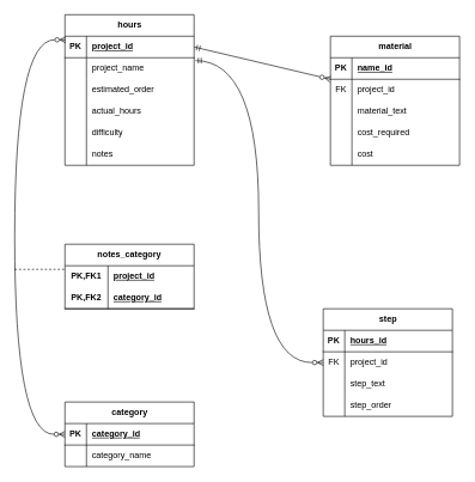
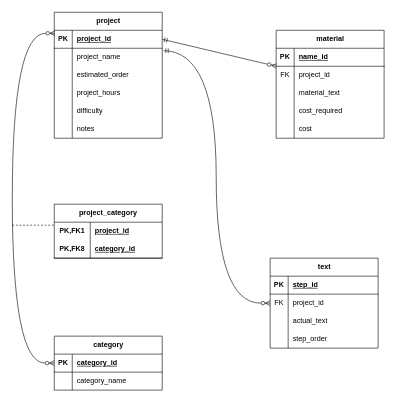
  <mxCell id="0" />
  <mxCell id="1" parent="0" />
- <mxCell id="2" value="hours" style="shape=table;startSize=30;container=1;collapsible=1;childLayout=tableLayout;fixedRows=1;rowLines=0;fontStyle=1;align=center;resizeLast=1;html=1;" vertex="1" parent="1"><mxGeometry x="90" y="20" width="180" height="210" as="geometry" /></mxCell>
+ <mxCell id="2" value="project" style="shape=table;startSize=30;container=1;collapsible=1;childLayout=tableLayout;fixedRows=1;rowLines=0;fontStyle=1;align=center;resizeLast=1;html=1;" vertex="1" parent="1"><mxGeometry x="90" y="20" width="180" height="210" as="geometry" /></mxCell>
  <mxCell id="3" value="" style="shape=tableRow;horizontal=0;startSize=0;swimlaneHead=0;swimlaneBody=0;fillColor=none;collapsible=0;dropTarget=0;points=[[0,0.5],[1,0.5]];portConstraint=eastwest;top=0;left=0;right=0;bottom=1;" vertex="1" parent="2"><mxGeometry y="30" width="180" height="30" as="geometry" /></mxCell>
  <mxCell id="4" value="PK" style="shape=partialRectangle;connectable=0;fillColor=none;top=0;left=0;bottom=0;right=0;fontStyle=1;overflow=hidden;whiteSpace=wrap;html=1;" vertex="1" parent="3"><mxGeometry width="30" height="30" as="geometry"><mxRectangle width="30" height="30" as="alternateBounds" /></mxGeometry></mxCell>
  <mxCell id="5" value="project_id" style="shape=partialRectangle;connectable=0;fillColor=none;top=0;left=0;bottom=0;right=0;align=left;spacingLeft=6;fontStyle=5;overflow=hidden;whiteSpace=wrap;html=1;" vertex="1" parent="3"><mxGeometry x="30" width="150" height="30" as="geometry"><mxRectangle width="150" height="30" as="alternateBounds" /></mxGeometry></mxCell>
  <mxCell id="6" value="" style="shape=tableRow;horizontal=0;startSize=0;swimlaneHead=0;swimlaneBody=0;fillColor=none;collapsible=0;dropTarget=0;points=[[0,0.5],[1,0.5]];portConstraint=eastwest;top=0;left=0;right=0;bottom=0;" vertex="1" parent="2"><mxGeometry y="60" width="180" height="30" as="geometry" /></mxCell>
  <mxCell id="7" value="" style="shape=partialRectangle;connectable=0;fillColor=none;top=0;left=0;bottom=0;right=0;editable=1;overflow=hidden;whiteSpace=wrap;html=1;" vertex="1" parent="6"><mxGeometry width="30" height="30" as="geometry"><mxRectangle width="30" height="30" as="alternateBounds" /></mxGeometry></mxCell>
  <mxCell id="8" value="project_name" style="shape=partialRectangle;connectable=0;fillColor=none;top=0;left=0;bottom=0;right=0;align=left;spacingLeft=6;overflow=hidden;whiteSpace=wrap;html=1;" vertex="1" parent="6"><mxGeometry x="30" width="150" height="30" as="geometry"><mxRectangle width="150" height="30" as="alternateBounds" /></mxGeometry></mxCell>
  <mxCell id="9" value="" style="shape=tableRow;horizontal=0;startSize=0;swimlaneHead=0;swimlaneBody=0;fillColor=none;collapsible=0;dropTarget=0;points=[[0,0.5],[1,0.5]];portConstraint=eastwest;top=0;left=0;right=0;bottom=0;" vertex="1" parent="2"><mxGeometry y="90" width="180" height="30" as="geometry" /></mxCell>
  <mxCell id="10" value="" style="shape=partialRectangle;connectable=0;fillColor=none;top=0;left=0;bottom=0;right=0;editable=1;overflow=hidden;whiteSpace=wrap;html=1;" vertex="1" parent="9"><mxGeometry width="30" height="30" as="geometry"><mxRectangle width="30" height="30" as="alternateBounds" /></mxGeometry></mxCell>
  <mxCell id="11" value="estimated_order" style="shape=partialRectangle;connectable=0;fillColor=none;top=0;left=0;bottom=0;right=0;align=left;spacingLeft=6;overflow=hidden;whiteSpace=wrap;html=1;" vertex="1" parent="9"><mxGeometry x="30" width="150" height="30" as="geometry"><mxRectangle width="150" height="30" as="alternateBounds" /></mxGeometry></mxCell>
  <mxCell id="12" value="" style="shape=tableRow;horizontal=0;startSize=0;swimlaneHead=0;swimlaneBody=0;fillColor=none;collapsible=0;dropTarget=0;points=[[0,0.5],[1,0.5]];portConstraint=eastwest;top=0;left=0;right=0;bottom=0;" vertex="1" parent="2"><mxGeometry y="120" width="180" height="30" as="geometry" /></mxCell>
  <mxCell id="13" value="" style="shape=partialRectangle;connectable=0;fillColor=none;top=0;left=0;bottom=0;right=0;editable=1;overflow=hidden;whiteSpace=wrap;html=1;" vertex="1" parent="12"><mxGeometry width="30" height="30" as="geometry"><mxRectangle width="30" height="30" as="alternateBounds" /></mxGeometry></mxCell>
- <mxCell id="14" value="actual_hours" style="shape=partialRectangle;connectable=0;fillColor=none;top=0;left=0;bottom=0;right=0;align=left;spacingLeft=6;overflow=hidden;whiteSpace=wrap;html=1;" vertex="1" parent="12"><mxGeometry x="30" width="150" height="30" as="geometry"><mxRectangle width="150" height="30" as="alternateBounds" /></mxGeometry></mxCell>
+ <mxCell id="14" value="project_hours" style="shape=partialRectangle;connectable=0;fillColor=none;top=0;left=0;bottom=0;right=0;align=left;spacingLeft=6;overflow=hidden;whiteSpace=wrap;html=1;" vertex="1" parent="12"><mxGeometry x="30" width="150" height="30" as="geometry"><mxRectangle width="150" height="30" as="alternateBounds" /></mxGeometry></mxCell>
  <mxCell id="15" value="" style="shape=tableRow;horizontal=0;startSize=0;swimlaneHead=0;swimlaneBody=0;fillColor=none;collapsible=0;dropTarget=0;points=[[0,0.5],[1,0.5]];portConstraint=eastwest;top=0;left=0;right=0;bottom=0;" vertex="1" parent="2"><mxGeometry y="150" width="180" height="30" as="geometry" /></mxCell>
  <mxCell id="16" value="" style="shape=partialRectangle;connectable=0;fillColor=none;top=0;left=0;bottom=0;right=0;editable=1;overflow=hidden;whiteSpace=wrap;html=1;" vertex="1" parent="15"><mxGeometry width="30" height="30" as="geometry"><mxRectangle width="30" height="30" as="alternateBounds" /></mxGeometry></mxCell>
  <mxCell id="17" value="difficulty" style="shape=partialRectangle;connectable=0;fillColor=none;top=0;left=0;bottom=0;right=0;align=left;spacingLeft=6;overflow=hidden;whiteSpace=wrap;html=1;" vertex="1" parent="15"><mxGeometry x="30" width="150" height="30" as="geometry"><mxRectangle width="150" height="30" as="alternateBounds" /></mxGeometry></mxCell>
  <mxCell id="18" value="" style="shape=tableRow;horizontal=0;startSize=0;swimlaneHead=0;swimlaneBody=0;fillColor=none;collapsible=0;dropTarget=0;points=[[0,0.5],[1,0.5]];portConstraint=eastwest;top=0;left=0;right=0;bottom=0;" vertex="1" parent="2"><mxGeometry y="180" width="180" height="30" as="geometry" /></mxCell>
  <mxCell id="19" value="" style="shape=partialRectangle;connectable=0;fillColor=none;top=0;left=0;bottom=0;right=0;editable=1;overflow=hidden;whiteSpace=wrap;html=1;" vertex="1" parent="18"><mxGeometry width="30" height="30" as="geometry"><mxRectangle width="30" height="30" as="alternateBounds" /></mxGeometry></mxCell>
  <mxCell id="20" value="notes" style="shape=partialRectangle;connectable=0;fillColor=none;top=0;left=0;bottom=0;right=0;align=left;spacingLeft=6;overflow=hidden;whiteSpace=wrap;html=1;" vertex="1" parent="18"><mxGeometry x="30" width="150" height="30" as="geometry"><mxRectangle width="150" height="30" as="alternateBounds" /></mxGeometry></mxCell>
  <mxCell id="21" value="category" style="shape=table;startSize=30;container=1;collapsible=1;childLayout=tableLayout;fixedRows=1;rowLines=0;fontStyle=1;align=center;resizeLast=1;html=1;" vertex="1" parent="1"><mxGeometry x="90" y="560" width="180" height="90" as="geometry" /></mxCell>
  <mxCell id="22" value="" style="shape=tableRow;horizontal=0;startSize=0;swimlaneHead=0;swimlaneBody=0;fillColor=none;collapsible=0;dropTarget=0;points=[[0,0.5],[1,0.5]];portConstraint=eastwest;top=0;left=0;right=0;bottom=1;" vertex="1" parent="21"><mxGeometry y="30" width="180" height="30" as="geometry" /></mxCell>
  <mxCell id="23" value="PK" style="shape=partialRectangle;connectable=0;fillColor=none;top=0;left=0;bottom=0;right=0;fontStyle=1;overflow=hidden;whiteSpace=wrap;html=1;" vertex="1" parent="22"><mxGeometry width="30" height="30" as="geometry"><mxRectangle width="30" height="30" as="alternateBounds" /></mxGeometry></mxCell>
  <mxCell id="24" value="category_id" style="shape=partialRectangle;connectable=0;fillColor=none;top=0;left=0;bottom=0;right=0;align=left;spacingLeft=6;fontStyle=5;overflow=hidden;whiteSpace=wrap;html=1;" vertex="1" parent="22"><mxGeometry x="30" width="150" height="30" as="geometry"><mxRectangle width="150" height="30" as="alternateBounds" /></mxGeometry></mxCell>
  <mxCell id="25" value="" style="shape=tableRow;horizontal=0;startSize=0;swimlaneHead=0;swimlaneBody=0;fillColor=none;collapsible=0;dropTarget=0;points=[[0,0.5],[1,0.5]];portConstraint=eastwest;top=0;left=0;right=0;bottom=0;" vertex="1" parent="21"><mxGeometry y="60" width="180" height="30" as="geometry" /></mxCell>
  <mxCell id="26" value="" style="shape=partialRectangle;connectable=0;fillColor=none;top=0;left=0;bottom=0;right=0;editable=1;overflow=hidden;whiteSpace=wrap;html=1;" vertex="1" parent="25"><mxGeometry width="30" height="30" as="geometry"><mxRectangle width="30" height="30" as="alternateBounds" /></mxGeometry></mxCell>
  <mxCell id="27" value="category_name" style="shape=partialRectangle;connectable=0;fillColor=none;top=0;left=0;bottom=0;right=0;align=left;spacingLeft=6;overflow=hidden;whiteSpace=wrap;html=1;" vertex="1" parent="25"><mxGeometry x="30" width="150" height="30" as="geometry"><mxRectangle width="150" height="30" as="alternateBounds" /></mxGeometry></mxCell>
- <mxCell id="28" value="notes_category" style="shape=table;startSize=30;container=1;collapsible=1;childLayout=tableLayout;fixedRows=1;rowLines=0;fontStyle=1;align=center;resizeLast=1;html=1;whiteSpace=wrap;" vertex="1" parent="1"><mxGeometry x="90" y="340" width="180" height="90" as="geometry" /></mxCell>
+ <mxCell id="28" value="project_category" style="shape=table;startSize=30;container=1;collapsible=1;childLayout=tableLayout;fixedRows=1;rowLines=0;fontStyle=1;align=center;resizeLast=1;html=1;whiteSpace=wrap;" vertex="1" parent="1"><mxGeometry x="90" y="340" width="180" height="90" as="geometry" /></mxCell>
  <mxCell id="29" value="" style="shape=tableRow;horizontal=0;startSize=0;swimlaneHead=0;swimlaneBody=0;fillColor=none;collapsible=0;dropTarget=0;points=[[0,0.5],[1,0.5]];portConstraint=eastwest;top=0;left=0;right=0;bottom=0;html=1;" vertex="1" parent="28"><mxGeometry y="30" width="180" height="30" as="geometry" /></mxCell>
  <mxCell id="30" value="PK,FK1" style="shape=partialRectangle;connectable=0;fillColor=none;top=0;left=0;bottom=0;right=0;fontStyle=1;overflow=hidden;html=1;whiteSpace=wrap;" vertex="1" parent="29"><mxGeometry width="60" height="30" as="geometry"><mxRectangle width="60" height="30" as="alternateBounds" /></mxGeometry></mxCell>
  <mxCell id="31" value="project_id" style="shape=partialRectangle;connectable=0;fillColor=none;top=0;left=0;bottom=0;right=0;align=left;spacingLeft=6;fontStyle=5;overflow=hidden;html=1;whiteSpace=wrap;" vertex="1" parent="29"><mxGeometry x="60" width="120" height="30" as="geometry"><mxRectangle width="120" height="30" as="alternateBounds" /></mxGeometry></mxCell>
  <mxCell id="32" value="" style="shape=tableRow;horizontal=0;startSize=0;swimlaneHead=0;swimlaneBody=0;fillColor=none;collapsible=0;dropTarget=0;points=[[0,0.5],[1,0.5]];portConstraint=eastwest;top=0;left=0;right=0;bottom=1;html=1;" vertex="1" parent="28"><mxGeometry y="60" width="180" height="30" as="geometry" /></mxCell>
- <mxCell id="33" value="PK,FK2" style="shape=partialRectangle;connectable=0;fillColor=none;top=0;left=0;bottom=0;right=0;fontStyle=1;overflow=hidden;html=1;whiteSpace=wrap;" vertex="1" parent="32"><mxGeometry width="60" height="30" as="geometry"><mxRectangle width="60" height="30" as="alternateBounds" /></mxGeometry></mxCell>
+ <mxCell id="33" value="PK,FK8" style="shape=partialRectangle;connectable=0;fillColor=none;top=0;left=0;bottom=0;right=0;fontStyle=1;overflow=hidden;html=1;whiteSpace=wrap;" vertex="1" parent="32"><mxGeometry width="60" height="30" as="geometry"><mxRectangle width="60" height="30" as="alternateBounds" /></mxGeometry></mxCell>
  <mxCell id="34" value="category_id" style="shape=partialRectangle;connectable=0;fillColor=none;top=0;left=0;bottom=0;right=0;align=left;spacingLeft=6;fontStyle=5;overflow=hidden;html=1;whiteSpace=wrap;" vertex="1" parent="32"><mxGeometry x="60" width="120" height="30" as="geometry"><mxRectangle width="120" height="30" as="alternateBounds" /></mxGeometry></mxCell>
  <mxCell id="35" value="material" style="shape=table;startSize=30;container=1;collapsible=1;childLayout=tableLayout;fixedRows=1;rowLines=0;fontStyle=1;align=center;resizeLast=1;html=1;" vertex="1" parent="1"><mxGeometry x="460" y="50" width="180" height="180" as="geometry" /></mxCell>
  <mxCell id="36" value="" style="shape=tableRow;horizontal=0;startSize=0;swimlaneHead=0;swimlaneBody=0;fillColor=none;collapsible=0;dropTarget=0;points=[[0,0.5],[1,0.5]];portConstraint=eastwest;top=0;left=0;right=0;bottom=1;" vertex="1" parent="35"><mxGeometry y="30" width="180" height="30" as="geometry" /></mxCell>
  <mxCell id="37" value="PK" style="shape=partialRectangle;connectable=0;fillColor=none;top=0;left=0;bottom=0;right=0;fontStyle=1;overflow=hidden;whiteSpace=wrap;html=1;" vertex="1" parent="36"><mxGeometry width="30" height="30" as="geometry"><mxRectangle width="30" height="30" as="alternateBounds" /></mxGeometry></mxCell>
  <mxCell id="38" value="name_id" style="shape=partialRectangle;connectable=0;fillColor=none;top=0;left=0;bottom=0;right=0;align=left;spacingLeft=6;fontStyle=5;overflow=hidden;whiteSpace=wrap;html=1;" vertex="1" parent="36"><mxGeometry x="30" width="150" height="30" as="geometry"><mxRectangle width="150" height="30" as="alternateBounds" /></mxGeometry></mxCell>
  <mxCell id="39" value="" style="shape=tableRow;horizontal=0;startSize=0;swimlaneHead=0;swimlaneBody=0;fillColor=none;collapsible=0;dropTarget=0;points=[[0,0.5],[1,0.5]];portConstraint=eastwest;top=0;left=0;right=0;bottom=0;" vertex="1" parent="35"><mxGeometry y="60" width="180" height="30" as="geometry" /></mxCell>
  <mxCell id="40" value="FK" style="shape=partialRectangle;connectable=0;fillColor=none;top=0;left=0;bottom=0;right=0;editable=1;overflow=hidden;whiteSpace=wrap;html=1;" vertex="1" parent="39"><mxGeometry width="30" height="30" as="geometry"><mxRectangle width="30" height="30" as="alternateBounds" /></mxGeometry></mxCell>
  <mxCell id="41" value="project_id" style="shape=partialRectangle;connectable=0;fillColor=none;top=0;left=0;bottom=0;right=0;align=left;spacingLeft=6;overflow=hidden;whiteSpace=wrap;html=1;" vertex="1" parent="39"><mxGeometry x="30" width="150" height="30" as="geometry"><mxRectangle width="150" height="30" as="alternateBounds" /></mxGeometry></mxCell>
  <mxCell id="42" value="" style="shape=tableRow;horizontal=0;startSize=0;swimlaneHead=0;swimlaneBody=0;fillColor=none;collapsible=0;dropTarget=0;points=[[0,0.5],[1,0.5]];portConstraint=eastwest;top=0;left=0;right=0;bottom=0;" vertex="1" parent="35"><mxGeometry y="90" width="180" height="30" as="geometry" /></mxCell>
  <mxCell id="43" value="" style="shape=partialRectangle;connectable=0;fillColor=none;top=0;left=0;bottom=0;right=0;editable=1;overflow=hidden;whiteSpace=wrap;html=1;" vertex="1" parent="42"><mxGeometry width="30" height="30" as="geometry"><mxRectangle width="30" height="30" as="alternateBounds" /></mxGeometry></mxCell>
  <mxCell id="44" value="material_text" style="shape=partialRectangle;connectable=0;fillColor=none;top=0;left=0;bottom=0;right=0;align=left;spacingLeft=6;overflow=hidden;whiteSpace=wrap;html=1;" vertex="1" parent="42"><mxGeometry x="30" width="150" height="30" as="geometry"><mxRectangle width="150" height="30" as="alternateBounds" /></mxGeometry></mxCell>
  <mxCell id="45" value="" style="shape=tableRow;horizontal=0;startSize=0;swimlaneHead=0;swimlaneBody=0;fillColor=none;collapsible=0;dropTarget=0;points=[[0,0.5],[1,0.5]];portConstraint=eastwest;top=0;left=0;right=0;bottom=0;" vertex="1" parent="35"><mxGeometry y="120" width="180" height="30" as="geometry" /></mxCell>
  <mxCell id="46" value="" style="shape=partialRectangle;connectable=0;fillColor=none;top=0;left=0;bottom=0;right=0;editable=1;overflow=hidden;whiteSpace=wrap;html=1;" vertex="1" parent="45"><mxGeometry width="30" height="30" as="geometry"><mxRectangle width="30" height="30" as="alternateBounds" /></mxGeometry></mxCell>
  <mxCell id="47" value="cost_required" style="shape=partialRectangle;connectable=0;fillColor=none;top=0;left=0;bottom=0;right=0;align=left;spacingLeft=6;overflow=hidden;whiteSpace=wrap;html=1;" vertex="1" parent="45"><mxGeometry x="30" width="150" height="30" as="geometry"><mxRectangle width="150" height="30" as="alternateBounds" /></mxGeometry></mxCell>
  <mxCell id="48" value="" style="shape=tableRow;horizontal=0;startSize=0;swimlaneHead=0;swimlaneBody=0;fillColor=none;collapsible=0;dropTarget=0;points=[[0,0.5],[1,0.5]];portConstraint=eastwest;top=0;left=0;right=0;bottom=0;" vertex="1" parent="35"><mxGeometry y="150" width="180" height="30" as="geometry" /></mxCell>
  <mxCell id="49" value="" style="shape=partialRectangle;connectable=0;fillColor=none;top=0;left=0;bottom=0;right=0;editable=1;overflow=hidden;whiteSpace=wrap;html=1;" vertex="1" parent="48"><mxGeometry width="30" height="30" as="geometry"><mxRectangle width="30" height="30" as="alternateBounds" /></mxGeometry></mxCell>
  <mxCell id="50" value="cost" style="shape=partialRectangle;connectable=0;fillColor=none;top=0;left=0;bottom=0;right=0;align=left;spacingLeft=6;overflow=hidden;whiteSpace=wrap;html=1;" vertex="1" parent="48"><mxGeometry x="30" width="150" height="30" as="geometry"><mxRectangle width="150" height="30" as="alternateBounds" /></mxGeometry></mxCell>
- <mxCell id="51" value="step" style="shape=table;startSize=30;container=1;collapsible=1;childLayout=tableLayout;fixedRows=1;rowLines=0;fontStyle=1;align=center;resizeLast=1;html=1;" vertex="1" parent="1"><mxGeometry x="450" y="430" width="180" height="150" as="geometry" /></mxCell>
+ <mxCell id="51" value="text" style="shape=table;startSize=30;container=1;collapsible=1;childLayout=tableLayout;fixedRows=1;rowLines=0;fontStyle=1;align=center;resizeLast=1;html=1;" vertex="1" parent="1"><mxGeometry x="450" y="430" width="180" height="150" as="geometry" /></mxCell>
  <mxCell id="52" value="" style="shape=tableRow;horizontal=0;startSize=0;swimlaneHead=0;swimlaneBody=0;fillColor=none;collapsible=0;dropTarget=0;points=[[0,0.5],[1,0.5]];portConstraint=eastwest;top=0;left=0;right=0;bottom=1;" vertex="1" parent="51"><mxGeometry y="30" width="180" height="30" as="geometry" /></mxCell>
  <mxCell id="53" value="PK" style="shape=partialRectangle;connectable=0;fillColor=none;top=0;left=0;bottom=0;right=0;fontStyle=1;overflow=hidden;whiteSpace=wrap;html=1;" vertex="1" parent="52"><mxGeometry width="30" height="30" as="geometry"><mxRectangle width="30" height="30" as="alternateBounds" /></mxGeometry></mxCell>
- <mxCell id="54" value="hours_id" style="shape=partialRectangle;connectable=0;fillColor=none;top=0;left=0;bottom=0;right=0;align=left;spacingLeft=6;fontStyle=5;overflow=hidden;whiteSpace=wrap;html=1;" vertex="1" parent="52"><mxGeometry x="30" width="150" height="30" as="geometry"><mxRectangle width="150" height="30" as="alternateBounds" /></mxGeometry></mxCell>
+ <mxCell id="54" value="step_id" style="shape=partialRectangle;connectable=0;fillColor=none;top=0;left=0;bottom=0;right=0;align=left;spacingLeft=6;fontStyle=5;overflow=hidden;whiteSpace=wrap;html=1;" vertex="1" parent="52"><mxGeometry x="30" width="150" height="30" as="geometry"><mxRectangle width="150" height="30" as="alternateBounds" /></mxGeometry></mxCell>
  <mxCell id="55" value="" style="shape=tableRow;horizontal=0;startSize=0;swimlaneHead=0;swimlaneBody=0;fillColor=none;collapsible=0;dropTarget=0;points=[[0,0.5],[1,0.5]];portConstraint=eastwest;top=0;left=0;right=0;bottom=0;" vertex="1" parent="51"><mxGeometry y="60" width="180" height="30" as="geometry" /></mxCell>
  <mxCell id="56" value="FK" style="shape=partialRectangle;connectable=0;fillColor=none;top=0;left=0;bottom=0;right=0;editable=1;overflow=hidden;whiteSpace=wrap;html=1;" vertex="1" parent="55"><mxGeometry width="30" height="30" as="geometry"><mxRectangle width="30" height="30" as="alternateBounds" /></mxGeometry></mxCell>
  <mxCell id="57" value="project_id" style="shape=partialRectangle;connectable=0;fillColor=none;top=0;left=0;bottom=0;right=0;align=left;spacingLeft=6;overflow=hidden;whiteSpace=wrap;html=1;" vertex="1" parent="55"><mxGeometry x="30" width="150" height="30" as="geometry"><mxRectangle width="150" height="30" as="alternateBounds" /></mxGeometry></mxCell>
  <mxCell id="58" value="" style="shape=tableRow;horizontal=0;startSize=0;swimlaneHead=0;swimlaneBody=0;fillColor=none;collapsible=0;dropTarget=0;points=[[0,0.5],[1,0.5]];portConstraint=eastwest;top=0;left=0;right=0;bottom=0;" vertex="1" parent="51"><mxGeometry y="90" width="180" height="30" as="geometry" /></mxCell>
  <mxCell id="59" value="" style="shape=partialRectangle;connectable=0;fillColor=none;top=0;left=0;bottom=0;right=0;editable=1;overflow=hidden;whiteSpace=wrap;html=1;" vertex="1" parent="58"><mxGeometry width="30" height="30" as="geometry"><mxRectangle width="30" height="30" as="alternateBounds" /></mxGeometry></mxCell>
- <mxCell id="60" value="step_text" style="shape=partialRectangle;connectable=0;fillColor=none;top=0;left=0;bottom=0;right=0;align=left;spacingLeft=6;overflow=hidden;whiteSpace=wrap;html=1;" vertex="1" parent="58"><mxGeometry x="30" width="150" height="30" as="geometry"><mxRectangle width="150" height="30" as="alternateBounds" /></mxGeometry></mxCell>
+ <mxCell id="60" value="actual_text" style="shape=partialRectangle;connectable=0;fillColor=none;top=0;left=0;bottom=0;right=0;align=left;spacingLeft=6;overflow=hidden;whiteSpace=wrap;html=1;" vertex="1" parent="58"><mxGeometry x="30" width="150" height="30" as="geometry"><mxRectangle width="150" height="30" as="alternateBounds" /></mxGeometry></mxCell>
  <mxCell id="61" value="" style="shape=tableRow;horizontal=0;startSize=0;swimlaneHead=0;swimlaneBody=0;fillColor=none;collapsible=0;dropTarget=0;points=[[0,0.5],[1,0.5]];portConstraint=eastwest;top=0;left=0;right=0;bottom=0;" vertex="1" parent="51"><mxGeometry y="120" width="180" height="30" as="geometry" /></mxCell>
  <mxCell id="62" value="" style="shape=partialRectangle;connectable=0;fillColor=none;top=0;left=0;bottom=0;right=0;editable=1;overflow=hidden;whiteSpace=wrap;html=1;" vertex="1" parent="61"><mxGeometry width="30" height="30" as="geometry"><mxRectangle width="30" height="30" as="alternateBounds" /></mxGeometry></mxCell>
  <mxCell id="63" value="step_order" style="shape=partialRectangle;connectable=0;fillColor=none;top=0;left=0;bottom=0;right=0;align=left;spacingLeft=6;overflow=hidden;whiteSpace=wrap;html=1;" vertex="1" parent="61"><mxGeometry x="30" width="150" height="30" as="geometry"><mxRectangle width="150" height="30" as="alternateBounds" /></mxGeometry></mxCell>
  <mxCell id="64" value="" style="fontSize=12;html=1;endArrow=ERzeroToMany;endFill=0;rounded=0;exitX=0;exitY=0.5;exitDx=0;exitDy=0;entryX=0.006;entryY=0.167;entryDx=0;entryDy=0;entryPerimeter=0;edgeStyle=orthogonalEdgeStyle;curved=1;startArrow=ERzeroToMany;startFill=0;" edge="1" parent="1" source="22" target="3"><mxGeometry width="100" height="100" relative="1" as="geometry"><mxPoint x="0" y="160" as="sourcePoint" /><mxPoint x="90" y="65" as="targetPoint" /><Array as="points"><mxPoint x="20" y="605" /><mxPoint x="20" y="55" /></Array></mxGeometry></mxCell>
  <mxCell id="65" value="" style="line;strokeWidth=1;rotatable=0;dashed=1;labelPosition=right;align=left;verticalAlign=middle;spacingTop=0;spacingLeft=6;points=[];portConstraint=eastwest;" vertex="1" parent="1"><mxGeometry x="20" y="370" width="70" height="10" as="geometry" /></mxCell>
  <mxCell id="66" value="" style="fontSize=12;html=1;endArrow=ERzeroToMany;endFill=0;rounded=0;exitX=1;exitY=0.5;exitDx=0;exitDy=0;entryX=0;entryY=0.5;entryDx=0;entryDy=0;startArrow=ERmandOne;startFill=0;" edge="1" parent="1" source="3"><mxGeometry width="100" height="100" relative="1" as="geometry"><mxPoint x="270" y="50" as="sourcePoint" /><mxPoint x="460" y="110" as="targetPoint" /></mxGeometry></mxCell>
  <mxCell id="67" value="" style="edgeStyle=orthogonalEdgeStyle;fontSize=12;html=1;endArrow=ERzeroToMany;endFill=0;rounded=0;exitX=1.011;exitY=0.133;exitDx=0;exitDy=0;entryX=0;entryY=0.5;entryDx=0;entryDy=0;curved=1;startArrow=ERmandOne;startFill=0;exitPerimeter=0;" edge="1" parent="1" source="6" target="55"><mxGeometry width="100" height="100" relative="1" as="geometry"><mxPoint x="350" y="450" as="sourcePoint" /><mxPoint x="450" y="350" as="targetPoint" /></mxGeometry></mxCell>
